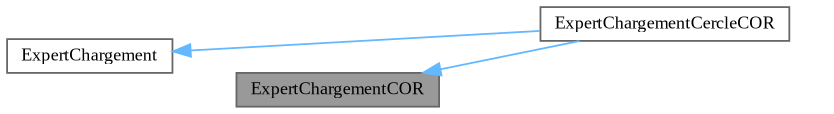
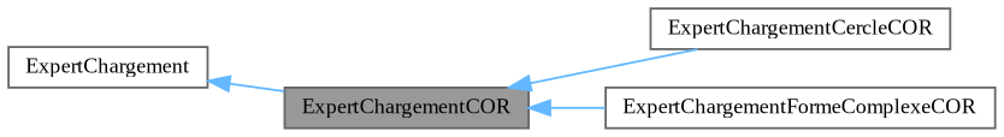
  digraph {
    fontname="Liberation Serif"
    rankdir=LR
    node [color=gray40 fillcolor=white fontname="Liberation Serif" fontsize=10 shape=box style=filled]
    edge [color=steelblue1 dir=back fontname="Liberation Serif" fontsize=10 labelfontname=Helvetica labelfontsize=10 style=solid]
    n1 [fillcolor=grey60 fontcolor=black height=0.2 label=ExpertChargementCOR width=0.4]
    n2 [height=0.2 label=ExpertChargementCercleCOR width=0.4]
+   n3 [height=0.2 label=ExpertChargementFormeComplexeCOR width=0.4]
    n4 [height=0.2 label=ExpertChargement width=0.4]
    n1 -> n2
-   n4 -> n2
+   n1 -> n3
+   n4 -> n1
  }
